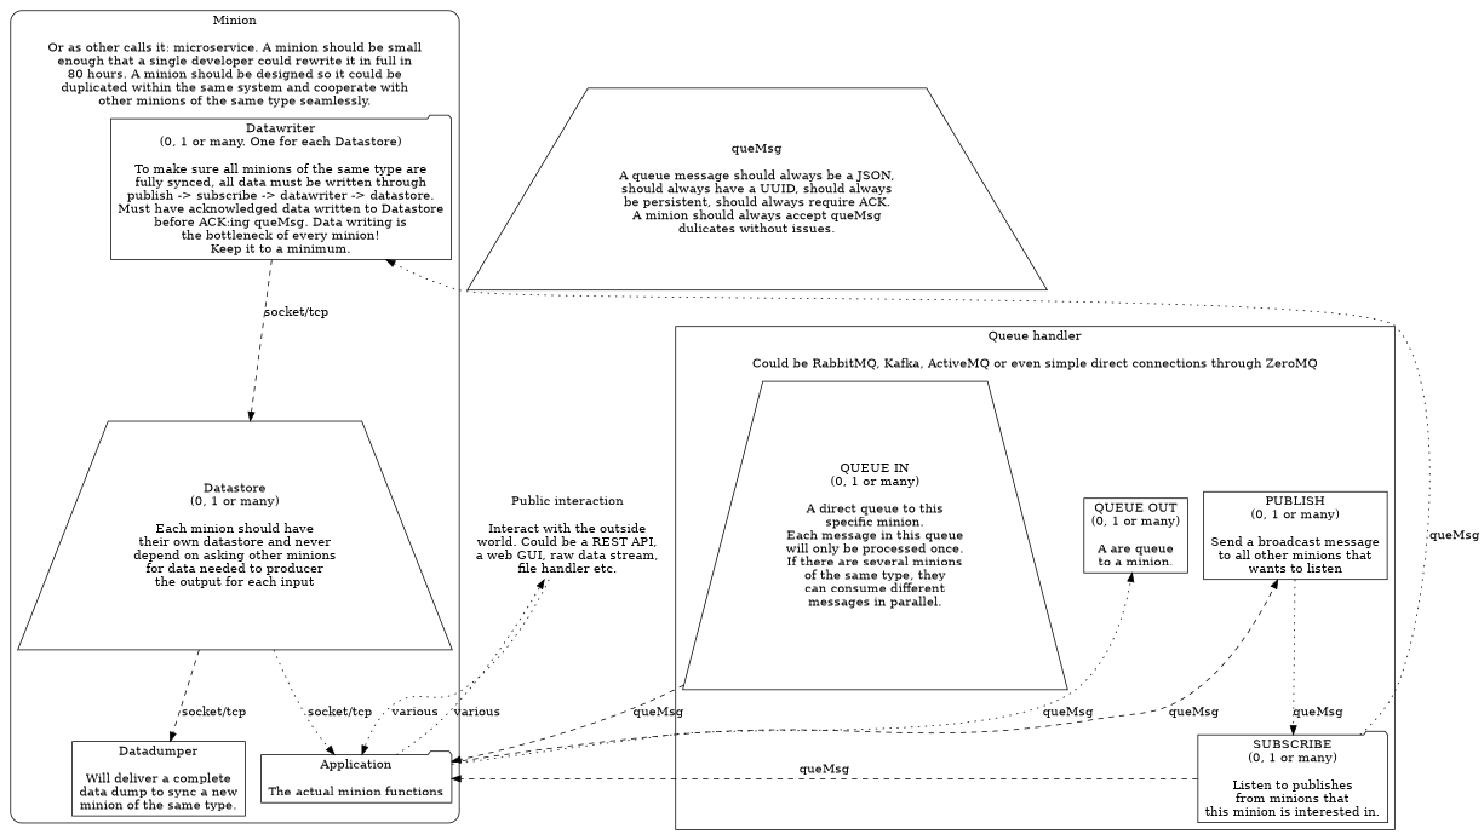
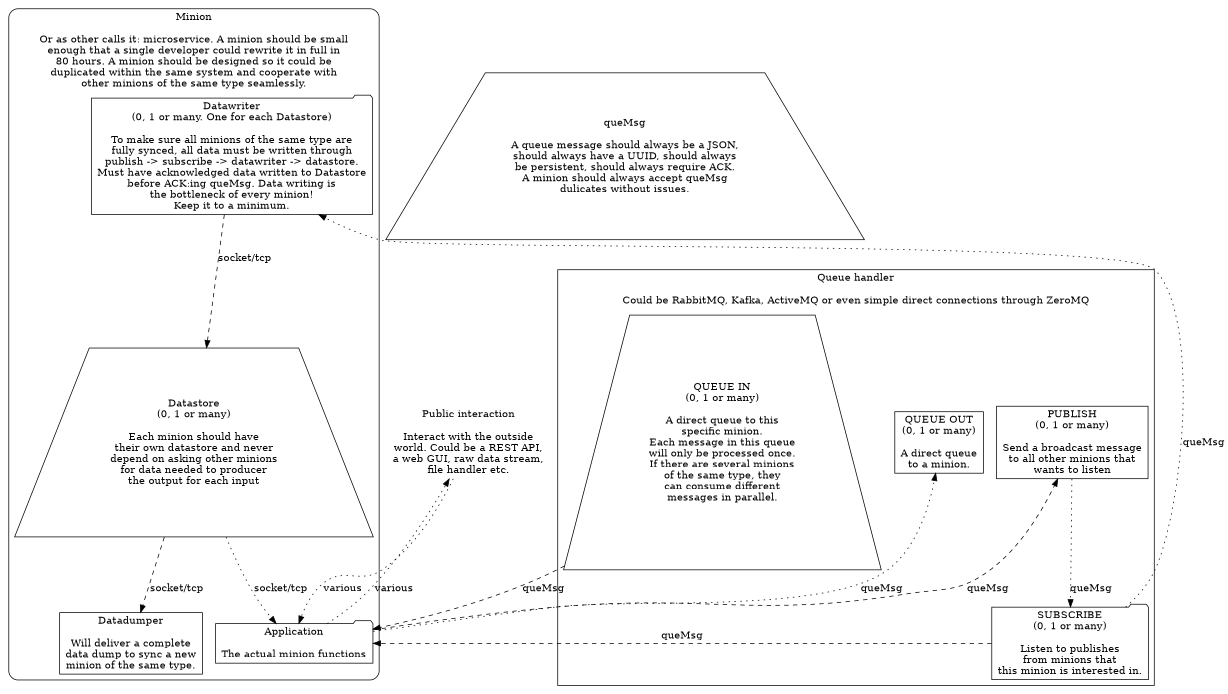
  digraph {
    node [shape=folder]
    edge [style=dotted]
    n1 [label="Application\n\nThe actual minion functions"]
    n2 [label="Datawriter\n(0, 1 or many. One for each Datastore)\n\nTo make sure all minions of the same type are\nfully synced, all data must be written through\npublish -> subscribe -> datawriter -> datastore.\nMust have acknowledged data written to Datastore\nbefore ACK:ing queMsg. Data writing is\nthe bottleneck of every minion!\nKeep it to a minimum."]
    n3 [label="Datastore\n(0, 1 or many)\n\nEach minion should have\ntheir own datastore and never\ndepend on asking other minions\nfor data needed to producer\nthe output for each input" shape=trapezium]
    n4 [label="Datadumper\n\nWill deliver a complete\ndata dump to sync a new\nminion of the same type." shape=box]
    n5 [label="PUBLISH\n(0, 1 or many)\n\nSend a broadcast message\nto all other minions that\nwants to listen" shape=box]
    n6 [label="SUBSCRIBE\n(0, 1 or many)\n\nListen to publishes\nfrom minions that\nthis minion is interested in."]
    n7 [label="QUEUE IN\n(0, 1 or many)\n\nA direct queue to this\nspecific minion.\nEach message in this queue\nwill only be processed once.\nIf there are several minions\nof the same type, they\ncan consume different\nmessages in parallel." shape=trapezium]
-   n8 [label="QUEUE OUT\n(0, 1 or many)\n\nA are queue\nto a minion." shape=box]
+   n8 [label="QUEUE OUT\n(0, 1 or many)\n\nA direct queue\nto a minion." shape=box]
    n9 [label="Public interaction\n\nInteract with the outside\nworld. Could be a REST API,\na web GUI, raw data stream,\nfile handler etc." shape=none]
    n10 [label="queMsg\n\nA queue message should always be a JSON,\nshould always have a UUID, should always\nbe persistent, should always require ACK.\nA minion should always accept queMsg\ndulicates without issues." shape=trapezium]
    subgraph cluster_1 {
      label="Minion\n\nOr as other calls it: microservice. A minion should be small\nenough that a single developer could rewrite it in full in\n80 hours. A minion should be designed so it could be\nduplicated within the same system and cooperate with\nother minions of the same type seamlessly."
      style=rounded
      n1
      n2
      n3
      n4
    }
    subgraph cluster_2 {
      label="Queue handler\n\nCould be RabbitMQ, Kafka, ActiveMQ or even simple direct connections through ZeroMQ"
      n5
      n6
      n7
      n8
    }
    n1 -> n5 [label=queMsg style=dashed]
    n1 -> n8 [label=queMsg]
    n1 -> n9 [label=various]
    n2 -> n3 [label="socket/tcp" style=dashed]
    n3 -> n1 [label="socket/tcp"]
    n3 -> n4 [label="socket/tcp" style=dashed]
    n5 -> n6 [label=queMsg]
    n6 -> n1 [label=queMsg style=dashed]
    n6 -> n2 [label=queMsg]
    n7 -> n1 [label=queMsg style=dashed]
    n9 -> n1 [label=various]
  }
